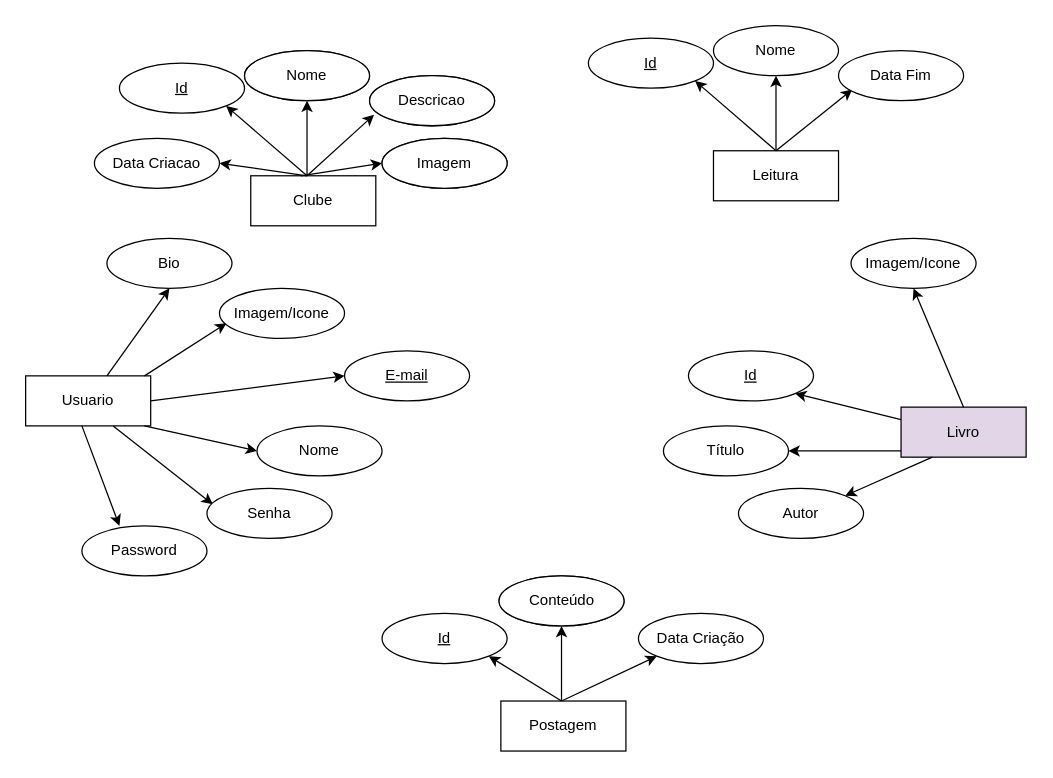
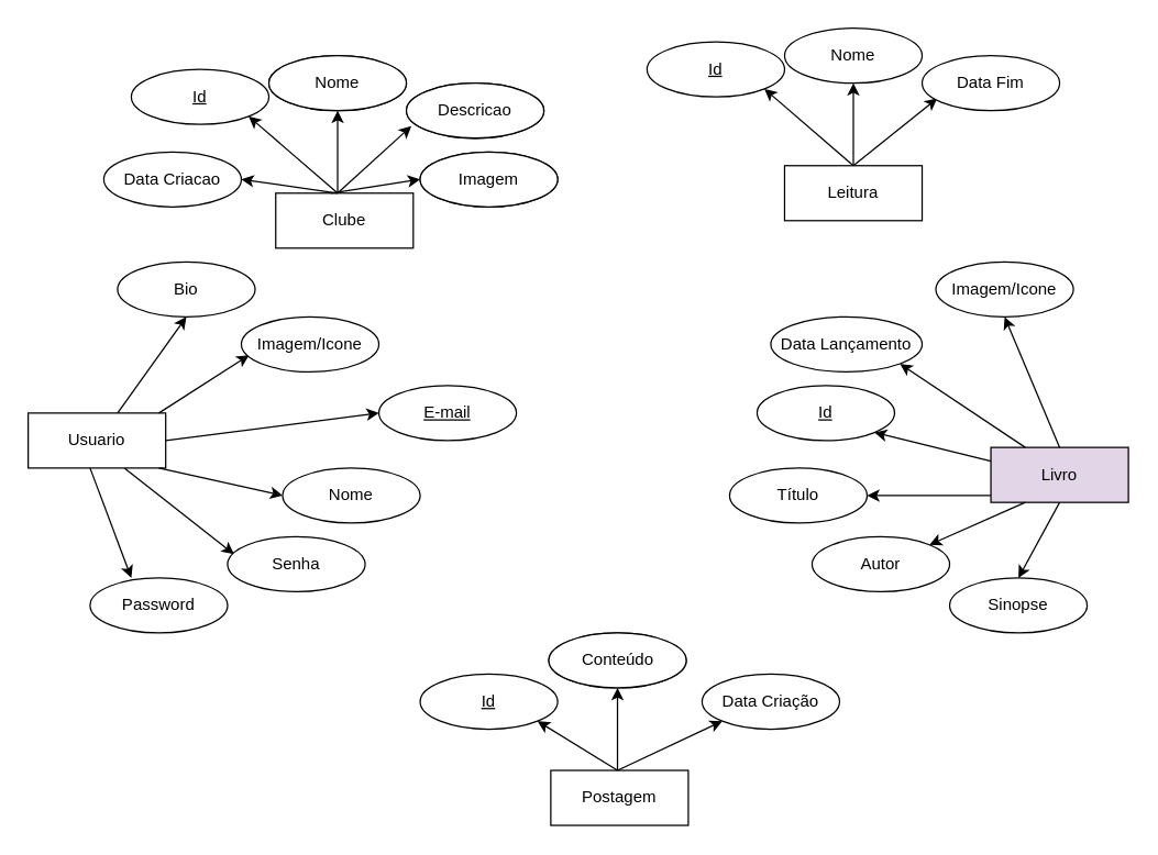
  <mxCell id="0" />
  <mxCell id="1" value="Entidades" parent="0" />
  <mxCell id="2" value="Clube" style="whiteSpace=wrap;html=1;align=center;" vertex="1" parent="1"><mxGeometry x="200" y="140" width="100" height="40" as="geometry" /></mxCell>
  <mxCell id="3" value="Usuario" style="whiteSpace=wrap;html=1;align=center;" vertex="1" parent="1"><mxGeometry x="20" y="300" width="100" height="40" as="geometry" /></mxCell>
  <mxCell id="4" value="Leitura" style="whiteSpace=wrap;html=1;align=center;" vertex="1" parent="1"><mxGeometry x="570" y="120" width="100" height="40" as="geometry" /></mxCell>
  <mxCell id="5" value="Livro" style="whiteSpace=wrap;html=1;align=center;direction=east;flipH=0;flipV=0;fillColor=#e1d5e7;" vertex="1" parent="1"><mxGeometry x="720" y="325" width="100" height="40" as="geometry" /></mxCell>
  <mxCell id="6" value="Postagem" style="whiteSpace=wrap;html=1;align=center;" vertex="1" parent="1"><mxGeometry x="400" y="560" width="100" height="40" as="geometry" /></mxCell>
  <mxCell id="7" value="Entidades-Atributos" parent="0" />
  <mxCell id="8" value="Nome" style="ellipse;whiteSpace=wrap;html=1;align=center;" vertex="1" parent="7"><mxGeometry x="195" y="40" width="100" height="40" as="geometry" /></mxCell>
  <mxCell id="9" value="Descricao" style="ellipse;whiteSpace=wrap;html=1;align=center;" vertex="1" parent="7"><mxGeometry x="295" y="60" width="100" height="40" as="geometry" /></mxCell>
  <mxCell id="10" value="Data Criacao" style="ellipse;whiteSpace=wrap;html=1;align=center;" vertex="1" parent="7"><mxGeometry x="75" y="110" width="100" height="40" as="geometry" /></mxCell>
  <mxCell id="11" value="Imagem" style="ellipse;whiteSpace=wrap;html=1;align=center;" vertex="1" parent="7"><mxGeometry x="305" y="110" width="100" height="40" as="geometry" /></mxCell>
  <mxCell id="12" value="" style="edgeStyle=none;orthogonalLoop=1;jettySize=auto;html=1;rounded=0;entryX=1;entryY=1;entryDx=0;entryDy=0;" edge="1" parent="7" target="31"><mxGeometry width="80" relative="1" as="geometry"><mxPoint x="245" y="140" as="sourcePoint" /><mxPoint x="189.4" y="91.2" as="targetPoint" /><Array as="points" /></mxGeometry></mxCell>
  <mxCell id="13" value="" style="edgeStyle=none;orthogonalLoop=1;jettySize=auto;html=1;rounded=0;entryX=0.5;entryY=1;entryDx=0;entryDy=0;exitX=0.5;exitY=0;exitDx=0;exitDy=0;" edge="1" parent="7" target="8"><mxGeometry width="80" relative="1" as="geometry"><mxPoint x="245" y="140" as="sourcePoint" /><mxPoint x="199" y="101" as="targetPoint" /><Array as="points" /></mxGeometry></mxCell>
  <mxCell id="14" value="" style="edgeStyle=none;orthogonalLoop=1;jettySize=auto;html=1;rounded=0;entryX=0.036;entryY=0.78;entryDx=0;entryDy=0;entryPerimeter=0;exitX=0.5;exitY=0;exitDx=0;exitDy=0;" edge="1" parent="7" target="9"><mxGeometry width="80" relative="1" as="geometry"><mxPoint x="245" y="140" as="sourcePoint" /><mxPoint x="209" y="111" as="targetPoint" /><Array as="points" /></mxGeometry></mxCell>
  <mxCell id="15" value="" style="edgeStyle=none;orthogonalLoop=1;jettySize=auto;html=1;rounded=0;entryX=1;entryY=0.5;entryDx=0;entryDy=0;exitX=0.5;exitY=0;exitDx=0;exitDy=0;" edge="1" parent="7" target="10"><mxGeometry width="80" relative="1" as="geometry"><mxPoint x="245" y="140" as="sourcePoint" /><mxPoint x="219" y="121" as="targetPoint" /><Array as="points" /></mxGeometry></mxCell>
  <mxCell id="16" value="" style="edgeStyle=none;orthogonalLoop=1;jettySize=auto;html=1;rounded=0;entryX=0;entryY=0.5;entryDx=0;entryDy=0;" edge="1" parent="7" target="11"><mxGeometry width="80" relative="1" as="geometry"><mxPoint x="240" y="140" as="sourcePoint" /><mxPoint x="229" y="131" as="targetPoint" /><Array as="points" /></mxGeometry></mxCell>
  <mxCell id="17" value="" style="edgeStyle=none;orthogonalLoop=1;jettySize=auto;html=1;rounded=0;entryX=0.056;entryY=0.696;entryDx=0;entryDy=0;entryPerimeter=0;exitX=1;exitY=0;exitDx=0;exitDy=0;" edge="1" parent="7" target="26"><mxGeometry width="80" relative="1" as="geometry"><mxPoint x="115" y="300" as="sourcePoint" /><mxPoint x="109" y="211" as="targetPoint" /><Array as="points" /></mxGeometry></mxCell>
  <mxCell id="18" value="" style="edgeStyle=none;orthogonalLoop=1;jettySize=auto;html=1;rounded=0;entryX=0;entryY=0.5;entryDx=0;entryDy=0;" edge="1" parent="7" target="32"><mxGeometry width="80" relative="1" as="geometry"><mxPoint x="120" y="320" as="sourcePoint" /><mxPoint x="225" y="300" as="targetPoint" /><Array as="points" /></mxGeometry></mxCell>
  <mxCell id="19" value="" style="edgeStyle=none;orthogonalLoop=1;jettySize=auto;html=1;rounded=0;entryX=0.047;entryY=0.318;entryDx=0;entryDy=0;entryPerimeter=0;exitX=0.75;exitY=1;exitDx=0;exitDy=0;" edge="1" parent="7" target="28"><mxGeometry width="80" relative="1" as="geometry"><mxPoint x="90" y="340" as="sourcePoint" /><mxPoint x="219" y="211" as="targetPoint" /><Array as="points" /></mxGeometry></mxCell>
  <mxCell id="20" value="" style="edgeStyle=none;orthogonalLoop=1;jettySize=auto;html=1;rounded=0;entryX=0;entryY=0.5;entryDx=0;entryDy=0;" edge="1" parent="7" target="25"><mxGeometry width="80" relative="1" as="geometry"><mxPoint x="115" y="340" as="sourcePoint" /><mxPoint x="95" y="250" as="targetPoint" /><Array as="points" /></mxGeometry></mxCell>
  <mxCell id="21" value="" style="edgeStyle=none;orthogonalLoop=1;jettySize=auto;html=1;rounded=0;entryX=0.3;entryY=0;entryDx=0;entryDy=0;exitX=0.5;exitY=1;exitDx=0;exitDy=0;entryPerimeter=0;" edge="1" parent="7" target="27"><mxGeometry width="80" relative="1" as="geometry"><mxPoint x="65" y="340" as="sourcePoint" /><mxPoint x="225" y="250" as="targetPoint" /><Array as="points" /></mxGeometry></mxCell>
  <mxCell id="22" value="Imagem" style="ellipse;whiteSpace=wrap;html=1;align=center;" vertex="1" parent="7"><mxGeometry x="305" y="110" width="100" height="40" as="geometry" /></mxCell>
  <mxCell id="23" value="Descricao" style="ellipse;whiteSpace=wrap;html=1;align=center;" vertex="1" parent="7"><mxGeometry x="295" y="60" width="100" height="40" as="geometry" /></mxCell>
  <mxCell id="24" value="Nome" style="ellipse;whiteSpace=wrap;html=1;align=center;" vertex="1" parent="7"><mxGeometry x="195" y="40" width="100" height="40" as="geometry" /></mxCell>
  <mxCell id="25" value="Nome" style="ellipse;whiteSpace=wrap;html=1;align=center;" vertex="1" parent="7"><mxGeometry x="205" y="340" width="100" height="40" as="geometry" /></mxCell>
  <mxCell id="26" value="Imagem/Icone" style="ellipse;whiteSpace=wrap;html=1;align=center;" vertex="1" parent="7"><mxGeometry x="175" y="230" width="100" height="40" as="geometry" /></mxCell>
  <mxCell id="27" value="Password" style="ellipse;whiteSpace=wrap;html=1;align=center;" vertex="1" parent="7"><mxGeometry x="65" y="420" width="100" height="40" as="geometry" /></mxCell>
  <mxCell id="28" value="Senha" style="ellipse;whiteSpace=wrap;html=1;align=center;" vertex="1" parent="7"><mxGeometry x="165" y="390" width="100" height="40" as="geometry" /></mxCell>
  <mxCell id="29" value="" style="edgeStyle=none;orthogonalLoop=1;jettySize=auto;html=1;rounded=0;entryX=0.5;entryY=1;entryDx=0;entryDy=0;exitX=0.7;exitY=0;exitDx=0;exitDy=0;exitPerimeter=0;" edge="1" parent="7" target="30"><mxGeometry width="80" relative="1" as="geometry"><mxPoint x="85" y="300" as="sourcePoint" /><mxPoint x="-1" y="181" as="targetPoint" /><Array as="points" /></mxGeometry></mxCell>
  <mxCell id="30" value="Bio" style="ellipse;whiteSpace=wrap;html=1;align=center;" vertex="1" parent="7"><mxGeometry x="85" y="190" width="100" height="40" as="geometry" /></mxCell>
  <mxCell id="31" value="Id" style="ellipse;whiteSpace=wrap;html=1;align=center;fontStyle=4;" vertex="1" parent="7"><mxGeometry x="95" y="50" width="100" height="40" as="geometry" /></mxCell>
  <mxCell id="32" value="E-mail" style="ellipse;whiteSpace=wrap;html=1;align=center;fontStyle=4;" vertex="1" parent="7"><mxGeometry x="275" y="280" width="100" height="40" as="geometry" /></mxCell>
  <mxCell id="33" value="Nome" style="ellipse;whiteSpace=wrap;html=1;align=center;" vertex="1" parent="7"><mxGeometry x="570" y="20" width="100" height="40" as="geometry" /></mxCell>
  <mxCell id="34" value="" style="edgeStyle=none;orthogonalLoop=1;jettySize=auto;html=1;rounded=0;entryX=1;entryY=1;entryDx=0;entryDy=0;" edge="1" parent="7" target="38"><mxGeometry width="80" relative="1" as="geometry"><mxPoint x="620" y="120" as="sourcePoint" /><mxPoint x="564.4" y="71.2" as="targetPoint" /><Array as="points" /></mxGeometry></mxCell>
  <mxCell id="35" value="" style="edgeStyle=none;orthogonalLoop=1;jettySize=auto;html=1;rounded=0;entryX=0.5;entryY=1;entryDx=0;entryDy=0;exitX=0.5;exitY=0;exitDx=0;exitDy=0;" edge="1" parent="7" target="33"><mxGeometry width="80" relative="1" as="geometry"><mxPoint x="620" y="120" as="sourcePoint" /><mxPoint x="574" y="81" as="targetPoint" /><Array as="points" /></mxGeometry></mxCell>
  <mxCell id="36" value="" style="edgeStyle=none;orthogonalLoop=1;jettySize=auto;html=1;rounded=0;entryX=0.11;entryY=0.775;entryDx=0;entryDy=0;entryPerimeter=0;exitX=0.5;exitY=0;exitDx=0;exitDy=0;" edge="1" parent="7" target="37"><mxGeometry width="80" relative="1" as="geometry"><mxPoint x="620" y="120" as="sourcePoint" /><mxPoint x="673.6" y="71.2" as="targetPoint" /><Array as="points" /></mxGeometry></mxCell>
  <mxCell id="37" value="Data Fim" style="ellipse;whiteSpace=wrap;html=1;align=center;" vertex="1" parent="7"><mxGeometry x="670" y="40" width="100" height="40" as="geometry" /></mxCell>
  <mxCell id="38" value="Id" style="ellipse;whiteSpace=wrap;html=1;align=center;fontStyle=4;" vertex="1" parent="7"><mxGeometry x="470" y="30" width="100" height="40" as="geometry" /></mxCell>
  <mxCell id="39" value="" style="edgeStyle=none;orthogonalLoop=1;jettySize=auto;html=1;rounded=0;entryX=0.5;entryY=1;entryDx=0;entryDy=0;exitX=0.5;exitY=0;exitDx=0;exitDy=0;" edge="1" parent="7" source="5" target="45"><mxGeometry width="80" relative="1" as="geometry"><mxPoint x="780" y="320" as="sourcePoint" /><mxPoint x="920.4" y="185.32" as="targetPoint" /></mxGeometry></mxCell>
  <mxCell id="40" value="" style="edgeStyle=none;orthogonalLoop=1;jettySize=auto;html=1;rounded=0;entryX=1;entryY=1;entryDx=0;entryDy=0;exitX=0;exitY=0.25;exitDx=0;exitDy=0;" edge="1" parent="7" source="5" target="50"><mxGeometry width="80" relative="1" as="geometry"><mxPoint x="730" y="340" as="sourcePoint" /><mxPoint x="770" y="290" as="targetPoint" /></mxGeometry></mxCell>
  <mxCell id="41" value="" style="edgeStyle=none;orthogonalLoop=1;jettySize=auto;html=1;rounded=0;entryX=1;entryY=0;entryDx=0;entryDy=0;exitX=0.25;exitY=1;exitDx=0;exitDy=0;" edge="1" parent="7" source="5" target="47"><mxGeometry width="80" relative="1" as="geometry"><mxPoint x="755" y="370" as="sourcePoint" /><mxPoint x="1035.8" y="215.56" as="targetPoint" /></mxGeometry></mxCell>
  <mxCell id="42" value="" style="edgeStyle=none;orthogonalLoop=1;jettySize=auto;html=1;rounded=0;entryX=1;entryY=0.5;entryDx=0;entryDy=0;" edge="1" parent="7" target="44"><mxGeometry width="80" relative="1" as="geometry"><mxPoint x="720" y="360" as="sourcePoint" /><mxPoint x="640" y="240" as="targetPoint" /></mxGeometry></mxCell>
+ <mxCell id="43" value="" style="edgeStyle=none;orthogonalLoop=1;jettySize=auto;html=1;rounded=0;entryX=0.5;entryY=0;entryDx=0;entryDy=0;exitX=0.5;exitY=1;exitDx=0;exitDy=0;" edge="1" parent="7" source="5" target="46"><mxGeometry width="80" relative="1" as="geometry"><mxPoint x="780" y="370" as="sourcePoint" /><mxPoint x="890" y="280" as="targetPoint" /></mxGeometry></mxCell>
  <mxCell id="44" value="Título" style="ellipse;whiteSpace=wrap;html=1;align=center;direction=east;flipH=0;flipV=0;" vertex="1" parent="7"><mxGeometry x="530" y="340" width="100" height="40" as="geometry" /></mxCell>
  <mxCell id="45" value="Imagem/Icone" style="ellipse;whiteSpace=wrap;html=1;align=center;direction=east;flipH=0;flipV=0;" vertex="1" parent="7"><mxGeometry x="680" y="190" width="100" height="40" as="geometry" /></mxCell>
+ <mxCell id="46" value="Sinopse" style="ellipse;whiteSpace=wrap;html=1;align=center;direction=east;flipH=0;flipV=0;" vertex="1" parent="7"><mxGeometry x="690" y="420" width="100" height="40" as="geometry" /></mxCell>
  <mxCell id="47" value="Autor" style="ellipse;whiteSpace=wrap;html=1;align=center;direction=east;flipH=0;flipV=0;" vertex="1" parent="7"><mxGeometry x="590" y="390" width="100" height="40" as="geometry" /></mxCell>
+ <mxCell id="48" value="" style="edgeStyle=none;orthogonalLoop=1;jettySize=auto;html=1;rounded=0;entryX=1;entryY=1;entryDx=0;entryDy=0;exitX=0.25;exitY=0;exitDx=0;exitDy=0;" edge="1" parent="7" source="5" target="49"><mxGeometry width="80" relative="1" as="geometry"><mxPoint x="755" y="330" as="sourcePoint" /><mxPoint x="424" y="211" as="targetPoint" /></mxGeometry></mxCell>
+ <mxCell id="49" value="Data Lançamento" style="ellipse;whiteSpace=wrap;html=1;align=center;direction=east;flipH=0;flipV=0;" vertex="1" parent="7"><mxGeometry x="560" y="230" width="110" height="40" as="geometry" /></mxCell>
  <mxCell id="50" value="Id" style="ellipse;whiteSpace=wrap;html=1;align=center;fontStyle=4;direction=east;flipH=0;flipV=0;" vertex="1" parent="7"><mxGeometry x="550" y="280" width="100" height="40" as="geometry" /></mxCell>
  <mxCell id="51" value="Nome" style="ellipse;whiteSpace=wrap;html=1;align=center;" vertex="1" parent="7"><mxGeometry x="398.5" y="460" width="100" height="40" as="geometry" /></mxCell>
  <mxCell id="52" value="" style="edgeStyle=none;orthogonalLoop=1;jettySize=auto;html=1;rounded=0;entryX=1;entryY=1;entryDx=0;entryDy=0;" edge="1" parent="7" target="57"><mxGeometry width="80" relative="1" as="geometry"><mxPoint x="448.5" y="560" as="sourcePoint" /><mxPoint x="392.9" y="511.2" as="targetPoint" /><Array as="points" /></mxGeometry></mxCell>
  <mxCell id="53" value="" style="edgeStyle=none;orthogonalLoop=1;jettySize=auto;html=1;rounded=0;entryX=0.5;entryY=1;entryDx=0;entryDy=0;exitX=0.5;exitY=0;exitDx=0;exitDy=0;" edge="1" parent="7" target="51"><mxGeometry width="80" relative="1" as="geometry"><mxPoint x="448.5" y="560" as="sourcePoint" /><mxPoint x="402.5" y="521" as="targetPoint" /><Array as="points" /></mxGeometry></mxCell>
  <mxCell id="54" value="" style="edgeStyle=none;orthogonalLoop=1;jettySize=auto;html=1;rounded=0;exitX=0.5;exitY=0;exitDx=0;exitDy=0;entryX=0;entryY=1;entryDx=0;entryDy=0;" edge="1" parent="7" target="55"><mxGeometry width="80" relative="1" as="geometry"><mxPoint x="448.5" y="560" as="sourcePoint" /><mxPoint x="510" y="520" as="targetPoint" /><Array as="points" /></mxGeometry></mxCell>
  <mxCell id="55" value="Data Criação" style="ellipse;whiteSpace=wrap;html=1;align=center;" vertex="1" parent="7"><mxGeometry x="510" y="490" width="100" height="40" as="geometry" /></mxCell>
  <mxCell id="56" value="Conteúdo" style="ellipse;whiteSpace=wrap;html=1;align=center;" vertex="1" parent="7"><mxGeometry x="398.5" y="460" width="100" height="40" as="geometry" /></mxCell>
  <mxCell id="57" value="Id" style="ellipse;whiteSpace=wrap;html=1;align=center;fontStyle=4;" vertex="1" parent="7"><mxGeometry x="305" y="490" width="100" height="40" as="geometry" /></mxCell>
